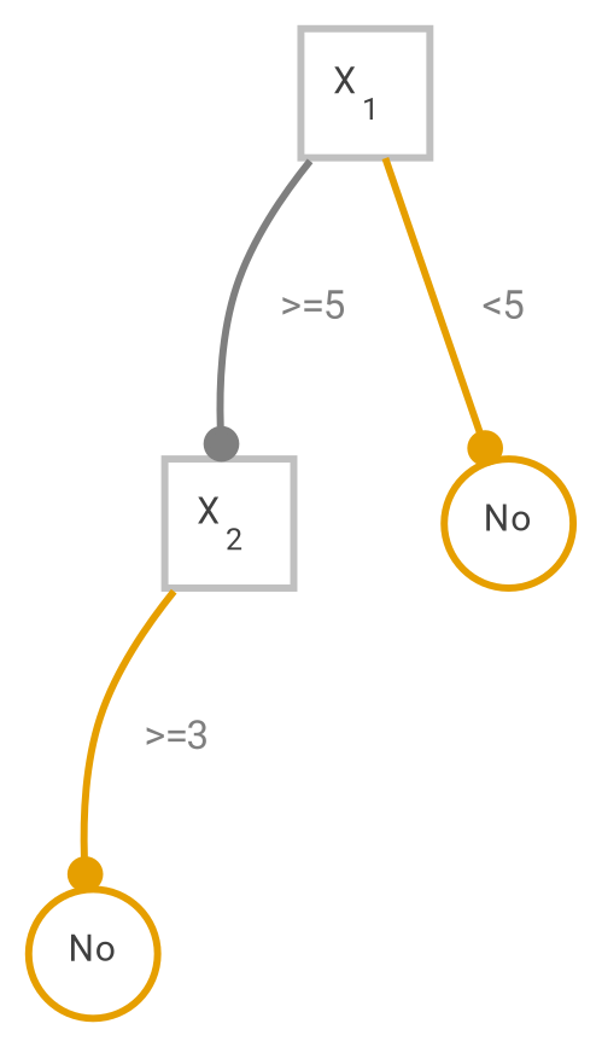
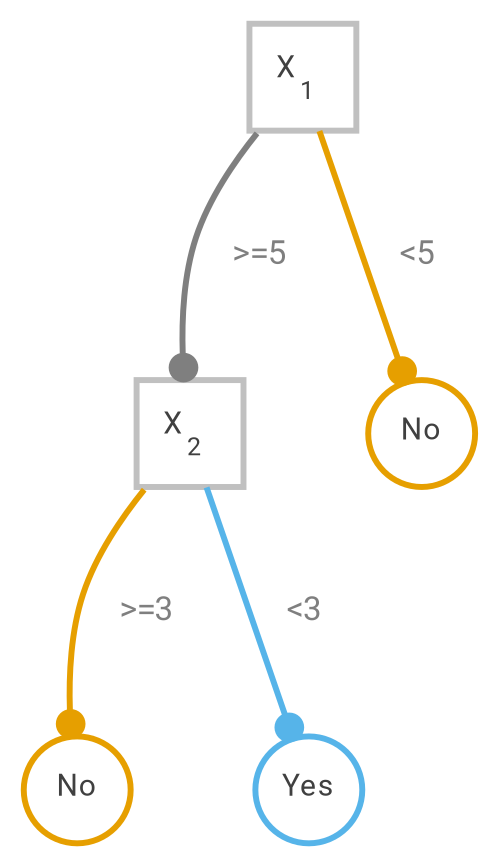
  digraph {
    rankdir=TD
    node [color=gray fillcolor=white fixedsize=true fontcolor=gray25 fontname=Roboto fontsize=5 shape=circle style=filled]
    edge [arrowhead=dot arrowsize=.5 color="#E69F00" fontcolor=gray50 fontname="Roboto Mono" fontsize=5.5]
    n1 [height=.25 label=<X<sub>1</sub> > shape=rectangle width=.25]
    n2 [height=.25 label=<X<sub>2</sub> > shape=rectangle width=.25]
    n3 [color="#E69F00" label=No width=.25]
    n4 [color="#E69F00" label=No width=.25]
+   Yes [color="#56B4E9" width=.25]
    n1 -> n2 [color=gray50 label="  >=5"]
    n1 -> n3 [label="  <5"]
    n2 -> n4 [label="  >=3"]
+   n2 -> Yes [color="#56B4E9" label="  <3"]
  }
